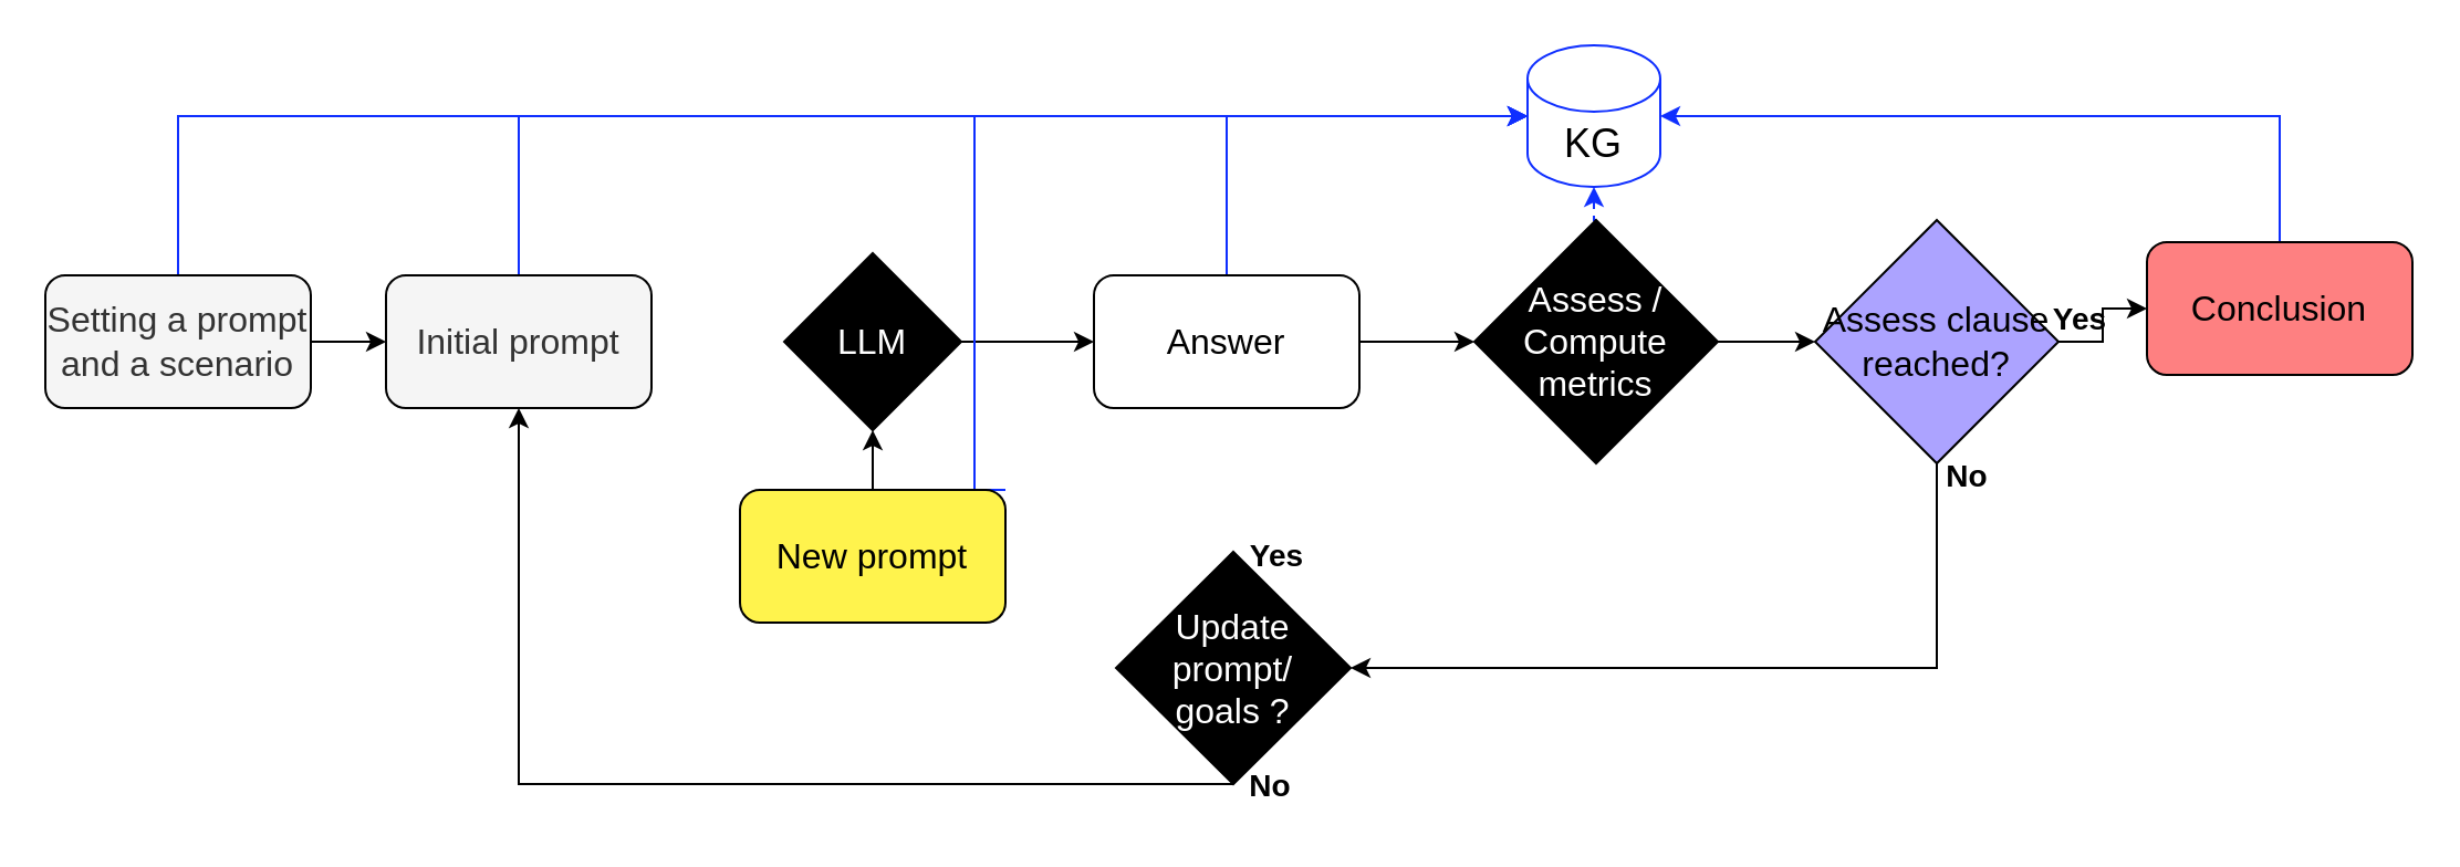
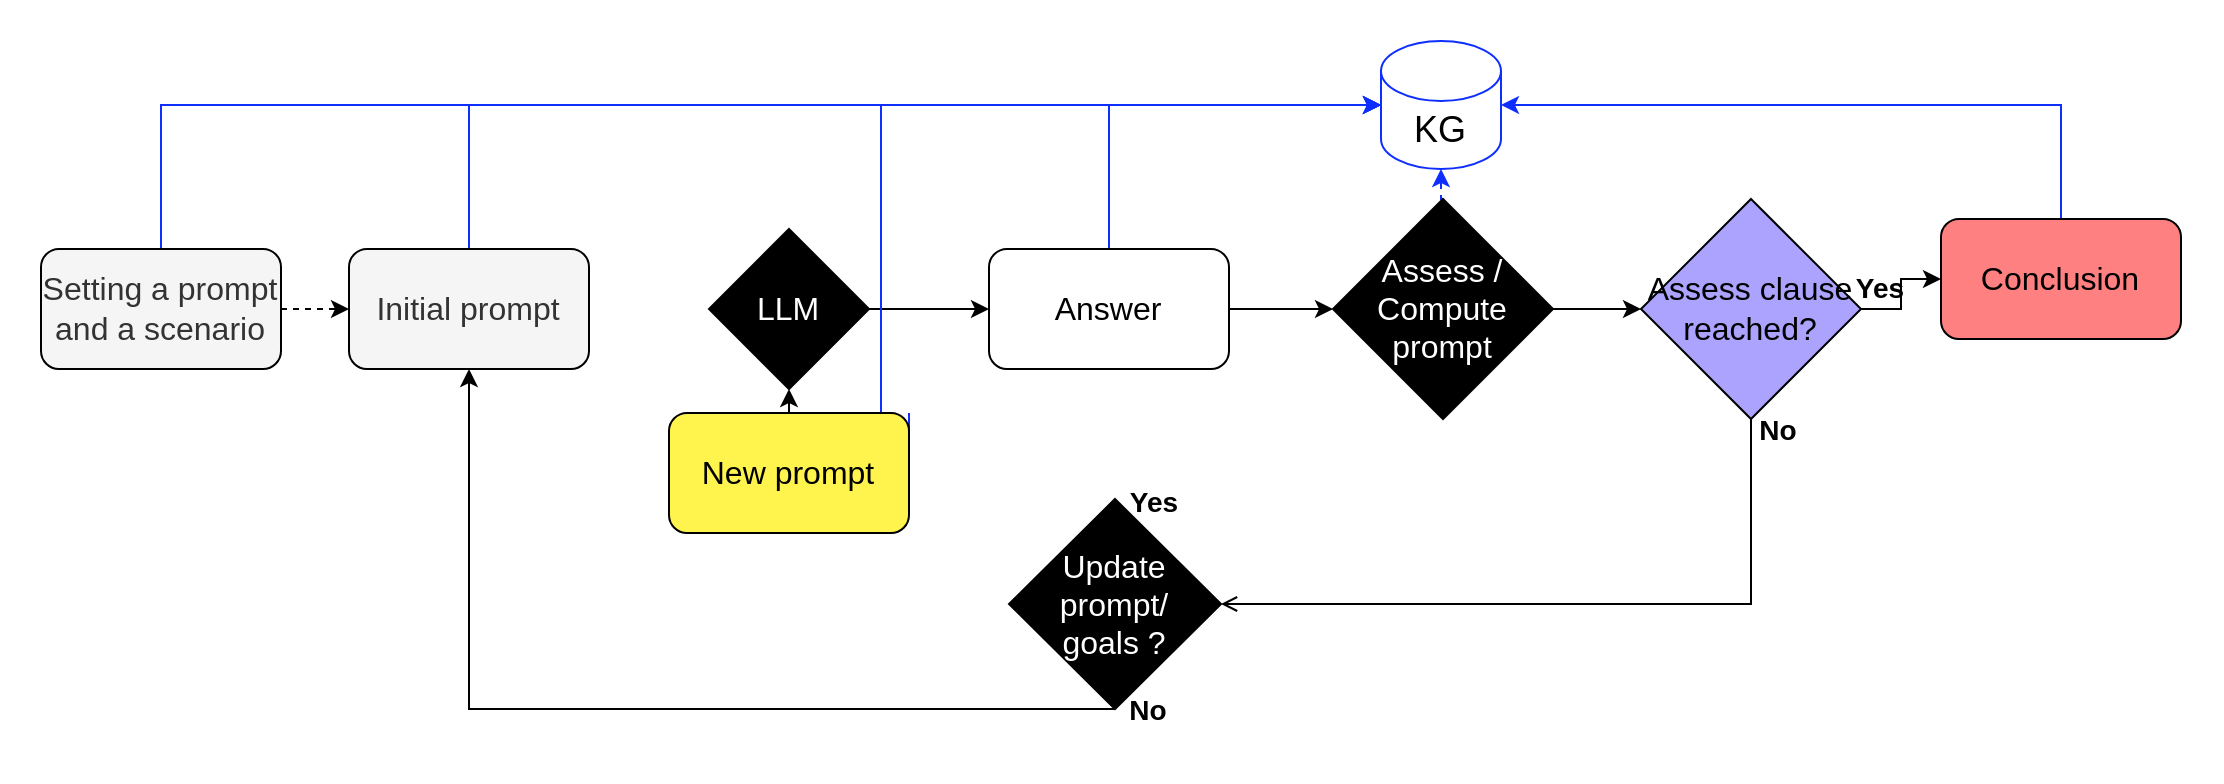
  <mxCell id="0" />
  <mxCell id="1" parent="0" />
  <mxCell id="2" style="edgeStyle=orthogonalEdgeStyle;rounded=0;orthogonalLoop=1;jettySize=auto;html=1;exitX=0.5;exitY=0;exitDx=0;exitDy=0;entryX=0;entryY=0.5;entryDx=0;entryDy=0;entryPerimeter=0;strokeColor=#0F2FFF;" edge="1" parent="1" source="3" target="9"><mxGeometry relative="1" as="geometry" /></mxCell>
  <mxCell id="3" value="&lt;font style=&quot;font-size: 16px;&quot;&gt;Initial prompt&lt;/font&gt;" style="rounded=1;whiteSpace=wrap;html=1;fillColor=#f5f5f5;strokeColor=#000000;fontColor=#333333;" parent="1" vertex="1"><mxGeometry x="174" y="124" width="120" height="60" as="geometry" /></mxCell>
  <mxCell id="4" style="edgeStyle=orthogonalEdgeStyle;rounded=0;orthogonalLoop=1;jettySize=auto;html=1;entryX=0;entryY=0.5;entryDx=0;entryDy=0;" parent="1" source="5" target="8" edge="1"><mxGeometry relative="1" as="geometry" /></mxCell>
  <mxCell id="5" value="&lt;font style=&quot;font-size: 16px;&quot;&gt;LLM&lt;/font&gt;" style="rhombus;whiteSpace=wrap;html=1;fillColor=#000000;fontColor=#FFFFFF;" parent="1" vertex="1"><mxGeometry x="354" y="114" width="80" height="80" as="geometry" /></mxCell>
  <mxCell id="6" style="edgeStyle=orthogonalEdgeStyle;rounded=0;orthogonalLoop=1;jettySize=auto;html=1;entryX=0;entryY=0.5;entryDx=0;entryDy=0;" parent="1" source="8" target="12" edge="1"><mxGeometry relative="1" as="geometry" /></mxCell>
  <mxCell id="7" style="edgeStyle=orthogonalEdgeStyle;rounded=0;orthogonalLoop=1;jettySize=auto;html=1;exitX=0.5;exitY=0;exitDx=0;exitDy=0;entryX=0;entryY=0.5;entryDx=0;entryDy=0;entryPerimeter=0;strokeColor=#0F2FFF;" parent="1" source="8" target="9" edge="1"><mxGeometry relative="1" as="geometry" /></mxCell>
  <mxCell id="8" value="&lt;font style=&quot;font-size: 16px;&quot;&gt;Answer&lt;/font&gt;" style="rounded=1;whiteSpace=wrap;html=1;" parent="1" vertex="1"><mxGeometry x="494" y="124" width="120" height="60" as="geometry" /></mxCell>
  <mxCell id="9" value="&lt;span style=&quot;font-size: 18px;&quot;&gt;KG&lt;/span&gt;" style="shape=cylinder3;whiteSpace=wrap;html=1;boundedLbl=1;backgroundOutline=1;size=15;fillColor=#FFFFFF;strokeColor=#0F2FFF;" parent="1" vertex="1"><mxGeometry x="690" y="20" width="60" height="64" as="geometry" /></mxCell>
  <mxCell id="10" style="edgeStyle=orthogonalEdgeStyle;rounded=0;orthogonalLoop=1;jettySize=auto;html=1;exitX=0.5;exitY=0;exitDx=0;exitDy=0;entryX=0.5;entryY=1;entryDx=0;entryDy=0;entryPerimeter=0;strokeColor=#0F2FFF;dashed=1;" parent="1" source="12" target="9" edge="1"><mxGeometry relative="1" as="geometry" /></mxCell>
  <mxCell id="11" style="edgeStyle=orthogonalEdgeStyle;rounded=0;orthogonalLoop=1;jettySize=auto;html=1;exitX=1;exitY=0.5;exitDx=0;exitDy=0;entryX=0;entryY=0.5;entryDx=0;entryDy=0;" parent="1" source="12" target="15" edge="1"><mxGeometry relative="1" as="geometry" /></mxCell>
- <mxCell id="12" value="&lt;font style=&quot;font-size: 16px;&quot;&gt;Assess /&lt;br&gt;Compute metrics&lt;/font&gt;" style="rhombus;whiteSpace=wrap;html=1;fillColor=#000000;fontColor=#FFFFFF;" parent="1" vertex="1"><mxGeometry x="666" y="99" width="110" height="110" as="geometry" /></mxCell>
- <mxCell id="13" style="edgeStyle=orthogonalEdgeStyle;rounded=0;orthogonalLoop=1;jettySize=auto;html=1;exitX=0.5;exitY=1;exitDx=0;exitDy=0;entryX=1;entryY=0.5;entryDx=0;entryDy=0;" parent="1" source="15" target="19" edge="1"><mxGeometry relative="1" as="geometry" /></mxCell>
+ <mxCell id="12" value="&lt;font style=&quot;font-size: 16px;&quot;&gt;Assess /&lt;br&gt;Compute prompt&lt;/font&gt;" style="rhombus;whiteSpace=wrap;html=1;fillColor=#000000;fontColor=#FFFFFF;" parent="1" vertex="1"><mxGeometry x="666" y="99" width="110" height="110" as="geometry" /></mxCell>
+ <mxCell id="13" style="edgeStyle=orthogonalEdgeStyle;rounded=0;orthogonalLoop=1;jettySize=auto;html=1;exitX=0.5;exitY=1;exitDx=0;exitDy=0;entryX=1;entryY=0.5;entryDx=0;entryDy=0;endArrow=open;" parent="1" source="15" target="19" edge="1"><mxGeometry relative="1" as="geometry" /></mxCell>
  <mxCell id="14" style="edgeStyle=orthogonalEdgeStyle;rounded=0;orthogonalLoop=1;jettySize=auto;html=1;exitX=1;exitY=0.5;exitDx=0;exitDy=0;entryX=0;entryY=0.5;entryDx=0;entryDy=0;" parent="1" source="15" target="26" edge="1"><mxGeometry relative="1" as="geometry" /></mxCell>
  <mxCell id="15" value="Assess clause reached?" style="rhombus;whiteSpace=wrap;html=1;fontSize=16;fillColor=#ACA3FF;strokeColor=#000000;" parent="1" vertex="1"><mxGeometry x="820" y="99" width="110" height="110" as="geometry" /></mxCell>
  <mxCell id="16" value="Yes" style="text;html=1;strokeColor=none;fillColor=none;align=center;verticalAlign=middle;whiteSpace=wrap;rounded=0;fontStyle=1;fontSize=14;" parent="1" vertex="1"><mxGeometry x="920" y="129" width="40" height="30" as="geometry" /></mxCell>
  <mxCell id="17" value="No" style="text;html=1;strokeColor=none;fillColor=none;align=center;verticalAlign=middle;whiteSpace=wrap;rounded=0;fontSize=14;fontStyle=1" parent="1" vertex="1"><mxGeometry x="869" y="200" width="40" height="30" as="geometry" /></mxCell>
  <mxCell id="18" style="edgeStyle=orthogonalEdgeStyle;rounded=0;orthogonalLoop=1;jettySize=auto;html=1;exitX=0.5;exitY=1;exitDx=0;exitDy=0;entryX=0.5;entryY=1;entryDx=0;entryDy=0;" edge="1" parent="1" source="19" target="3"><mxGeometry relative="1" as="geometry"><mxPoint x="564" y="360" as="sourcePoint" /><mxPoint x="184" y="183" as="targetPoint" /><Array as="points"><mxPoint x="234" y="354" /></Array></mxGeometry></mxCell>
  <mxCell id="19" value="Update &lt;br style=&quot;font-size: 16px;&quot;&gt;prompt/&lt;br style=&quot;font-size: 16px;&quot;&gt;goals ?" style="rhombus;whiteSpace=wrap;html=1;fontSize=16;fillColor=#000000;fontColor=#FFFFFF;" parent="1" vertex="1"><mxGeometry x="504" y="249" width="106" height="105" as="geometry" /></mxCell>
  <mxCell id="20" style="edgeStyle=orthogonalEdgeStyle;rounded=0;orthogonalLoop=1;jettySize=auto;html=1;exitX=0.5;exitY=0;exitDx=0;exitDy=0;entryX=0.5;entryY=1;entryDx=0;entryDy=0;" edge="1" parent="1" source="22" target="5"><mxGeometry relative="1" as="geometry" /></mxCell>
  <mxCell id="21" style="edgeStyle=orthogonalEdgeStyle;rounded=0;orthogonalLoop=1;jettySize=auto;html=1;exitX=1;exitY=0;exitDx=0;exitDy=0;entryX=0;entryY=0.5;entryDx=0;entryDy=0;entryPerimeter=0;strokeColor=#0F2FFF;" edge="1" parent="1" source="22" target="9"><mxGeometry relative="1" as="geometry"><Array as="points"><mxPoint x="440" y="221" /><mxPoint x="440" y="52" /></Array></mxGeometry></mxCell>
- <mxCell id="22" value="&lt;font style=&quot;font-size: 16px;&quot;&gt;New prompt&lt;/font&gt;" style="rounded=1;whiteSpace=wrap;html=1;fillColor=#FFF34D;strokeColor=#000000;" parent="1" vertex="1"><mxGeometry x="334" y="221" width="120" height="60" as="geometry" /></mxCell>
+ <mxCell id="22" value="&lt;font style=&quot;font-size: 16px;&quot;&gt;New prompt&lt;/font&gt;" style="rounded=1;whiteSpace=wrap;html=1;fillColor=#FFF34D;strokeColor=#000000;" parent="1" vertex="1"><mxGeometry x="334" y="206" width="120" height="60" as="geometry" /></mxCell>
  <mxCell id="23" value="Yes" style="text;html=1;strokeColor=none;fillColor=none;align=center;verticalAlign=middle;whiteSpace=wrap;rounded=0;fontSize=14;fontStyle=1" parent="1" vertex="1"><mxGeometry x="557" y="236" width="40" height="30" as="geometry" /></mxCell>
  <mxCell id="24" value="No" style="text;html=1;strokeColor=none;fillColor=none;align=center;verticalAlign=middle;whiteSpace=wrap;rounded=0;fontStyle=1;fontSize=14;" parent="1" vertex="1"><mxGeometry x="554" y="340" width="40" height="30" as="geometry" /></mxCell>
  <mxCell id="25" style="edgeStyle=orthogonalEdgeStyle;rounded=0;orthogonalLoop=1;jettySize=auto;html=1;exitX=0.5;exitY=0;exitDx=0;exitDy=0;entryX=1;entryY=0.5;entryDx=0;entryDy=0;entryPerimeter=0;strokeColor=#0F2FFF;" edge="1" parent="1" source="26" target="9"><mxGeometry relative="1" as="geometry" /></mxCell>
  <mxCell id="26" value="Conclusion" style="rounded=1;whiteSpace=wrap;html=1;fillColor=#FE8081;strokeColor=#000000;fontSize=16;" parent="1" vertex="1"><mxGeometry x="970" y="109" width="120" height="60" as="geometry" /></mxCell>
- <mxCell id="27" style="edgeStyle=orthogonalEdgeStyle;rounded=0;orthogonalLoop=1;jettySize=auto;html=1;exitX=1;exitY=0.5;exitDx=0;exitDy=0;entryX=0;entryY=0.5;entryDx=0;entryDy=0;" edge="1" parent="1" source="29" target="3"><mxGeometry relative="1" as="geometry" /></mxCell>
+ <mxCell id="27" style="edgeStyle=orthogonalEdgeStyle;rounded=0;orthogonalLoop=1;jettySize=auto;html=1;exitX=1;exitY=0.5;exitDx=0;exitDy=0;entryX=0;entryY=0.5;entryDx=0;entryDy=0;dashed=1;" edge="1" parent="1" source="29" target="3"><mxGeometry relative="1" as="geometry" /></mxCell>
  <mxCell id="28" style="edgeStyle=orthogonalEdgeStyle;rounded=0;orthogonalLoop=1;jettySize=auto;html=1;exitX=0.5;exitY=0;exitDx=0;exitDy=0;entryX=0;entryY=0.5;entryDx=0;entryDy=0;entryPerimeter=0;strokeColor=#0F2FFF;" edge="1" parent="1" source="29" target="9"><mxGeometry relative="1" as="geometry"><mxPoint x="130" y="54" as="targetPoint" /></mxGeometry></mxCell>
  <mxCell id="29" value="&lt;font style=&quot;font-size: 16px;&quot;&gt;Setting a prompt and a scenario&lt;/font&gt;" style="rounded=1;whiteSpace=wrap;html=1;fillColor=#f5f5f5;strokeColor=#000000;fontColor=#333333;" vertex="1" parent="1"><mxGeometry x="20" y="124" width="120" height="60" as="geometry" /></mxCell>
